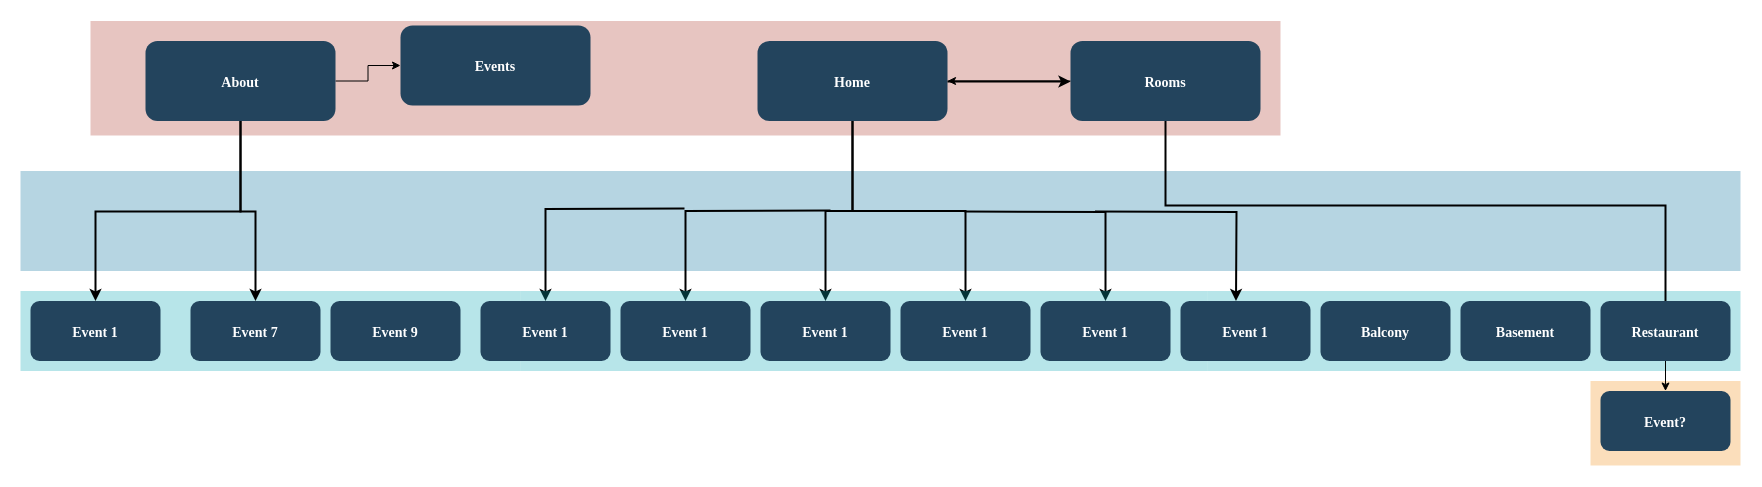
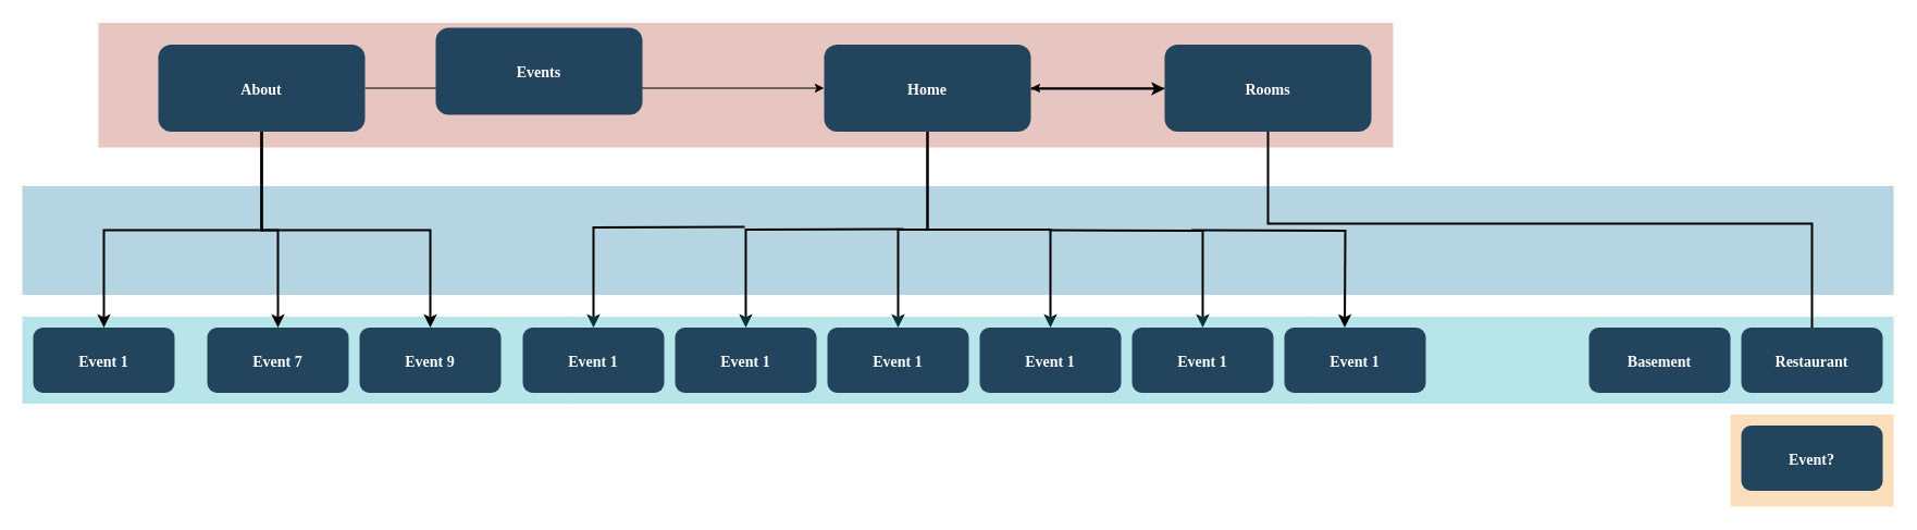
  <mxCell id="0" />
  <mxCell id="1" parent="0" />
  <mxCell id="2" value="" style="fillColor=#AE4132;strokeColor=none;opacity=30;" parent="1" vertex="1"><mxGeometry x="90" y="20.5" width="1190" height="114.5" as="geometry" /></mxCell>
  <mxCell id="3" value="" style="fillColor=#10739E;strokeColor=none;opacity=30;" parent="1" vertex="1"><mxGeometry x="20" y="170.5" width="1720" height="100" as="geometry" /></mxCell>
  <mxCell id="4" value="" style="fillColor=#F2931E;strokeColor=none;opacity=30;" parent="1" vertex="1"><mxGeometry x="1590" y="380.5" width="150" height="84.5" as="geometry" /></mxCell>
  <mxCell id="5" value="" style="fillColor=#12AAB5;strokeColor=none;opacity=30;" parent="1" vertex="1"><mxGeometry x="1207" y="290.5" width="533" height="80" as="geometry" /></mxCell>
  <mxCell id="6" value="" style="fillColor=#12AAB5;strokeColor=none;opacity=30;" parent="1" vertex="1"><mxGeometry x="20" y="290.5" width="500" height="80" as="geometry" /></mxCell>
  <mxCell id="7" style="edgeStyle=orthogonalEdgeStyle;rounded=0;orthogonalLoop=1;jettySize=auto;html=1;strokeWidth=2;" edge="1" parent="1" source="12" target="33"><mxGeometry relative="1" as="geometry" /></mxCell>
  <mxCell id="8" style="edgeStyle=orthogonalEdgeStyle;rounded=0;orthogonalLoop=1;jettySize=auto;html=1;entryX=0.5;entryY=0;entryDx=0;entryDy=0;strokeWidth=2;" edge="1" parent="1" source="12" target="34"><mxGeometry relative="1" as="geometry" /></mxCell>
  <mxCell id="9" style="edgeStyle=orthogonalEdgeStyle;rounded=0;orthogonalLoop=1;jettySize=auto;html=1;entryX=0.5;entryY=0;entryDx=0;entryDy=0;strokeWidth=2;" edge="1" parent="1" target="32"><mxGeometry relative="1" as="geometry"><mxPoint x="830" y="210" as="sourcePoint" /></mxGeometry></mxCell>
  <mxCell id="10" style="edgeStyle=orthogonalEdgeStyle;rounded=0;orthogonalLoop=1;jettySize=auto;html=1;entryX=0.5;entryY=0;entryDx=0;entryDy=0;strokeWidth=2;" edge="1" parent="1" target="36"><mxGeometry relative="1" as="geometry"><mxPoint x="684" y="208" as="sourcePoint" /></mxGeometry></mxCell>
  <mxCell id="11" style="edgeStyle=orthogonalEdgeStyle;rounded=0;orthogonalLoop=1;jettySize=auto;html=1;entryX=0.5;entryY=0;entryDx=0;entryDy=0;strokeWidth=2;" edge="1" parent="1" target="35"><mxGeometry relative="1" as="geometry"><mxPoint x="964" y="211" as="sourcePoint" /></mxGeometry></mxCell>
  <mxCell id="12" value="Home" style="rounded=1;fillColor=#23445D;gradientColor=none;strokeColor=none;fontColor=#FFFFFF;fontStyle=1;fontFamily=Tahoma;fontSize=14" parent="1" vertex="1"><mxGeometry x="757" y="40.5" width="190" height="80" as="geometry" /></mxCell>
  <mxCell id="13" style="edgeStyle=orthogonalEdgeStyle;rounded=0;orthogonalLoop=1;jettySize=auto;html=1;entryX=1;entryY=0.5;entryDx=0;entryDy=0;" edge="1" parent="1" source="14" target="12"><mxGeometry relative="1" as="geometry" /></mxCell>
  <mxCell id="14" value="Rooms" style="rounded=1;fillColor=#23445D;gradientColor=none;strokeColor=none;fontColor=#FFFFFF;fontStyle=1;fontFamily=Tahoma;fontSize=14" parent="1" vertex="1"><mxGeometry x="1070" y="40.5" width="190" height="80" as="geometry" /></mxCell>
  <mxCell id="15" value="" style="edgeStyle=elbowEdgeStyle;elbow=vertical;strokeWidth=2;rounded=0" parent="1" source="12" target="14" edge="1"><mxGeometry x="337" y="215.5" width="100" height="100" as="geometry"><mxPoint x="337" y="160.5" as="sourcePoint" /><mxPoint x="437" y="60.5" as="targetPoint" /></mxGeometry></mxCell>
- <mxCell id="16" style="edgeStyle=orthogonalEdgeStyle;rounded=0;orthogonalLoop=1;jettySize=auto;html=1;" edge="1" parent="1" source="17" target="30"><mxGeometry relative="1" as="geometry" /></mxCell>
+ <mxCell id="16" style="edgeStyle=orthogonalEdgeStyle;rounded=0;orthogonalLoop=1;jettySize=auto;html=1;entryX=0;entryY=0.5;entryDx=0;entryDy=0;" edge="1" parent="1" source="17" target="12"><mxGeometry relative="1" as="geometry" /></mxCell>
  <mxCell id="17" value="About" style="rounded=1;fillColor=#23445D;gradientColor=none;strokeColor=none;fontColor=#FFFFFF;fontStyle=1;fontFamily=Tahoma;fontSize=14" parent="1" vertex="1"><mxGeometry x="145" y="40.5" width="190" height="80" as="geometry" /></mxCell>
  <mxCell id="18" value="Event 1" style="rounded=1;fillColor=#23445D;gradientColor=none;strokeColor=none;fontColor=#FFFFFF;fontStyle=1;fontFamily=Tahoma;fontSize=14" parent="1" vertex="1"><mxGeometry x="30" y="300.5" width="130" height="60" as="geometry" /></mxCell>
  <mxCell id="19" value="Event 7" style="rounded=1;fillColor=#23445D;gradientColor=none;strokeColor=none;fontColor=#FFFFFF;fontStyle=1;fontFamily=Tahoma;fontSize=14" parent="1" vertex="1"><mxGeometry x="190" y="300.5" width="130" height="60" as="geometry" /></mxCell>
  <mxCell id="20" value="Event 9" style="rounded=1;fillColor=#23445D;gradientColor=none;strokeColor=none;fontColor=#FFFFFF;fontStyle=1;fontFamily=Tahoma;fontSize=14" parent="1" vertex="1"><mxGeometry x="330" y="300.5" width="130" height="60" as="geometry" /></mxCell>
- <mxCell id="21" value="Balcony" style="rounded=1;fillColor=#23445D;gradientColor=none;strokeColor=none;fontColor=#FFFFFF;fontStyle=1;fontFamily=Tahoma;fontSize=14" parent="1" vertex="1"><mxGeometry x="1320" y="300.5" width="130" height="60" as="geometry" /></mxCell>
  <mxCell id="22" value="Basement" style="rounded=1;fillColor=#23445D;gradientColor=none;strokeColor=none;fontColor=#FFFFFF;fontStyle=1;fontFamily=Tahoma;fontSize=14" parent="1" vertex="1"><mxGeometry x="1460" y="300.5" width="130" height="60" as="geometry" /></mxCell>
- <mxCell id="23" style="edgeStyle=orthogonalEdgeStyle;rounded=0;orthogonalLoop=1;jettySize=auto;html=1;entryX=0.5;entryY=0;entryDx=0;entryDy=0;" edge="1" parent="1" source="24" target="25"><mxGeometry relative="1" as="geometry" /></mxCell>
  <mxCell id="24" value="Restaurant" style="rounded=1;fillColor=#23445D;gradientColor=none;strokeColor=none;fontColor=#FFFFFF;fontStyle=1;fontFamily=Tahoma;fontSize=14" parent="1" vertex="1"><mxGeometry x="1600" y="300.5" width="130" height="60" as="geometry" /></mxCell>
  <mxCell id="25" value="Event?" style="rounded=1;fillColor=#23445D;gradientColor=none;strokeColor=none;fontColor=#FFFFFF;fontStyle=1;fontFamily=Tahoma;fontSize=14" parent="1" vertex="1"><mxGeometry x="1600" y="390.5" width="130" height="60" as="geometry" /></mxCell>
  <mxCell id="26" value="" style="edgeStyle=elbowEdgeStyle;elbow=vertical;strokeWidth=2;rounded=0" parent="1" source="17" target="18" edge="1"><mxGeometry x="-23" y="135.5" width="100" height="100" as="geometry"><mxPoint x="-23" y="80.5" as="sourcePoint" /><mxPoint x="77" y="-19.5" as="targetPoint" /></mxGeometry></mxCell>
  <mxCell id="27" value="" style="edgeStyle=elbowEdgeStyle;elbow=vertical;strokeWidth=2;rounded=0" parent="1" source="17" target="19" edge="1"><mxGeometry x="-23" y="135.5" width="100" height="100" as="geometry"><mxPoint x="-23" y="80.5" as="sourcePoint" /><mxPoint x="77" y="-19.5" as="targetPoint" /></mxGeometry></mxCell>
+ <mxCell id="28" value="" style="edgeStyle=elbowEdgeStyle;elbow=vertical;strokeWidth=2;rounded=0" parent="1" source="17" target="20" edge="1"><mxGeometry x="-23" y="135.5" width="100" height="100" as="geometry"><mxPoint x="-23" y="80.5" as="sourcePoint" /><mxPoint x="77" y="-19.5" as="targetPoint" /></mxGeometry></mxCell>
  <mxCell id="29" value="" style="edgeStyle=elbowEdgeStyle;elbow=vertical;strokeWidth=2;rounded=0;endArrow=none;" parent="1" source="14" target="24" edge="1"><mxGeometry x="-23" y="135.5" width="100" height="100" as="geometry"><mxPoint x="-23" y="80.5" as="sourcePoint" /><mxPoint x="77" y="-19.5" as="targetPoint" /><Array as="points"><mxPoint x="1410" y="205" /></Array></mxGeometry></mxCell>
  <mxCell id="30" value="Events" style="rounded=1;fillColor=#23445D;gradientColor=none;strokeColor=none;fontColor=#FFFFFF;fontStyle=1;fontFamily=Tahoma;fontSize=14" parent="1" vertex="1"><mxGeometry x="400" y="25" width="190" height="80" as="geometry" /></mxCell>
  <mxCell id="31" value="" style="fillColor=#12AAB5;strokeColor=none;opacity=30;" vertex="1" parent="1"><mxGeometry x="520" y="290.5" width="687" height="80" as="geometry" /></mxCell>
  <mxCell id="32" value="Event 1" style="rounded=1;fillColor=#23445D;gradientColor=none;strokeColor=none;fontColor=#FFFFFF;fontStyle=1;fontFamily=Tahoma;fontSize=14" vertex="1" parent="1"><mxGeometry x="620" y="300.5" width="130" height="60" as="geometry" /></mxCell>
  <mxCell id="33" value="Event 1" style="rounded=1;fillColor=#23445D;gradientColor=none;strokeColor=none;fontColor=#FFFFFF;fontStyle=1;fontFamily=Tahoma;fontSize=14" vertex="1" parent="1"><mxGeometry x="760" y="300.5" width="130" height="60" as="geometry" /></mxCell>
  <mxCell id="34" value="Event 1" style="rounded=1;fillColor=#23445D;gradientColor=none;strokeColor=none;fontColor=#FFFFFF;fontStyle=1;fontFamily=Tahoma;fontSize=14" vertex="1" parent="1"><mxGeometry x="900" y="300.5" width="130" height="60" as="geometry" /></mxCell>
  <mxCell id="35" value="Event 1" style="rounded=1;fillColor=#23445D;gradientColor=none;strokeColor=none;fontColor=#FFFFFF;fontStyle=1;fontFamily=Tahoma;fontSize=14" vertex="1" parent="1"><mxGeometry x="1040" y="300.5" width="130" height="60" as="geometry" /></mxCell>
  <mxCell id="36" value="Event 1" style="rounded=1;fillColor=#23445D;gradientColor=none;strokeColor=none;fontColor=#FFFFFF;fontStyle=1;fontFamily=Tahoma;fontSize=14" vertex="1" parent="1"><mxGeometry x="480" y="300.5" width="130" height="60" as="geometry" /></mxCell>
  <mxCell id="37" value="Event 1" style="rounded=1;fillColor=#23445D;gradientColor=none;strokeColor=none;fontColor=#FFFFFF;fontStyle=1;fontFamily=Tahoma;fontSize=14" vertex="1" parent="1"><mxGeometry x="1180" y="300.5" width="130" height="60" as="geometry" /></mxCell>
  <mxCell id="38" style="edgeStyle=orthogonalEdgeStyle;rounded=0;orthogonalLoop=1;jettySize=auto;html=1;entryX=0.5;entryY=0;entryDx=0;entryDy=0;strokeWidth=2;" edge="1" parent="1"><mxGeometry relative="1" as="geometry"><mxPoint x="1094.5" y="211" as="sourcePoint" /><mxPoint x="1235.5" y="300.5" as="targetPoint" /></mxGeometry></mxCell>
